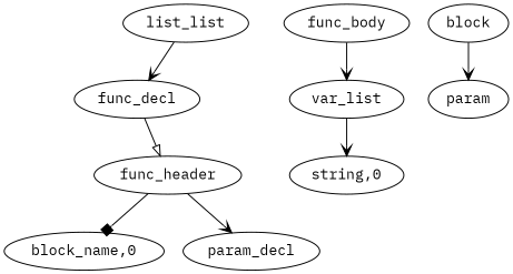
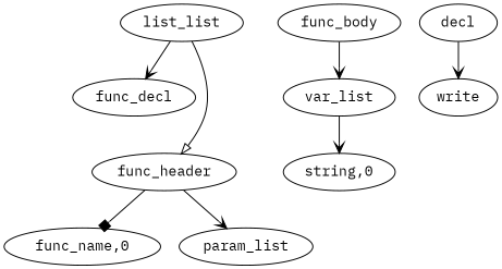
  digraph {
    fontname="IBM Plex Mono"
    ordering=out
    node [fontname="IBM Plex Mono"]
    edge [arrowhead=vee fontname="IBM Plex Mono"]
    n1 [label=list_list]
    n2 [label=func_decl]
    n3 [label=func_header]
-   n4 [label="block_name,0"]
-   n5 [label=param_decl]
+   n4 [label="func_name,0"]
+   n5 [label=param_list]
    n6 [label=func_body]
    n7 [label=var_list]
    n8 [label="string,0"]
-   n9 [label=block]
-   n10 [label=param]
+   n9 [label=decl]
+   n10 [label=write]
    n1 -> n2
-   n2 -> n3 [arrowhead=onormal]
+   n1 -> n3 [arrowhead=onormal]
    n3 -> n4 [arrowhead=box]
    n3 -> n5
    n6 -> n7
    n7 -> n8
    n9 -> n10
  }
